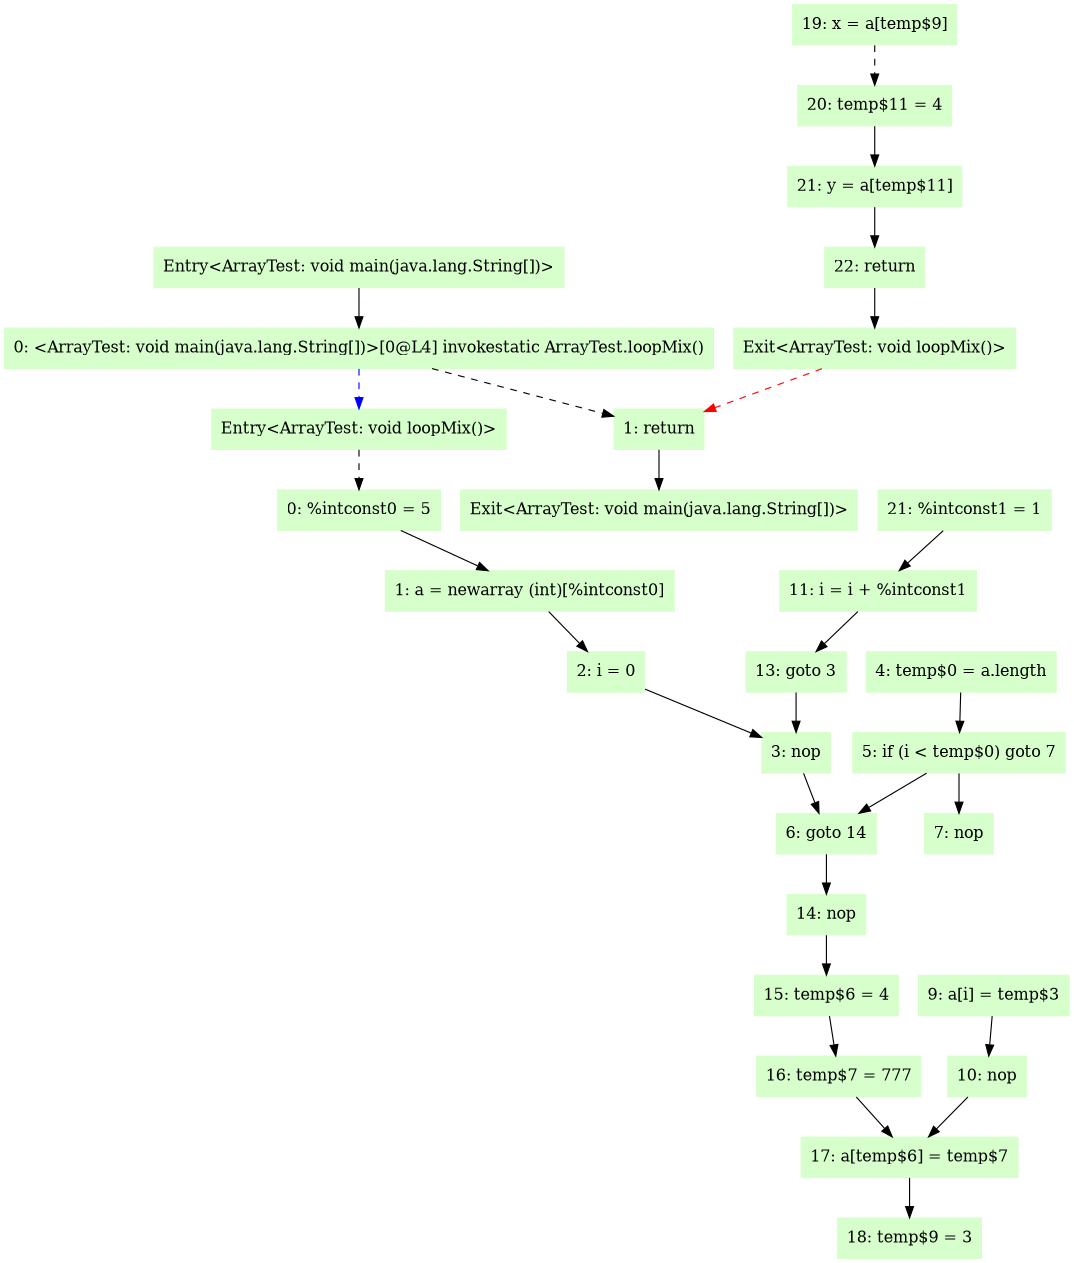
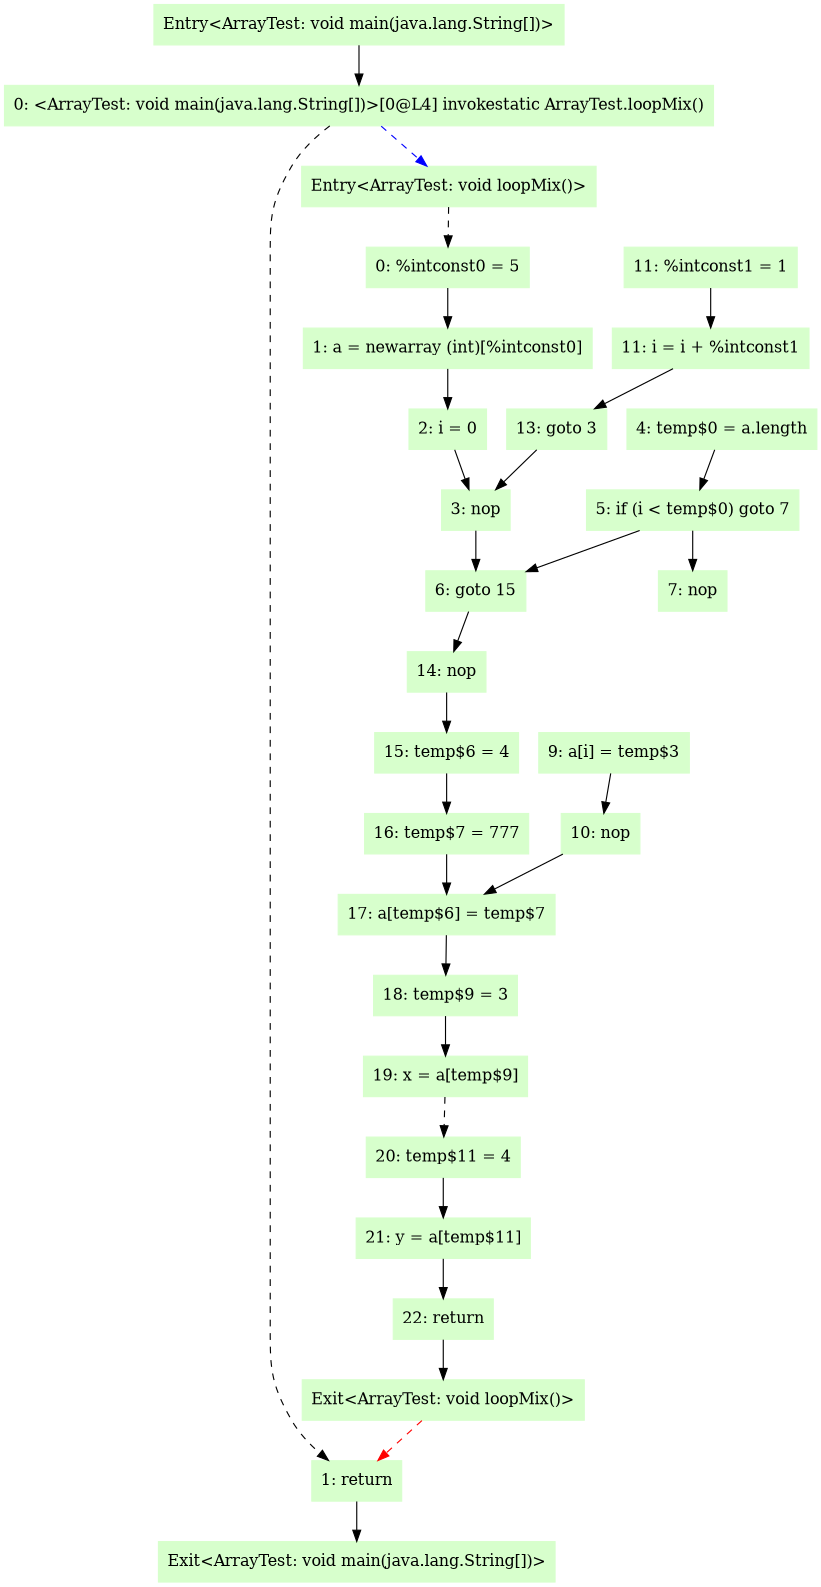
  digraph {
    node [color=".3 .2 1.0" shape=box style=filled]
    "Entry<ArrayTest: void main(java.lang.String[])>"
    "0: <ArrayTest: void main(java.lang.String[])>[0@L4] invokestatic ArrayTest.loopMix()"
    "1: return"
    "Entry<ArrayTest: void loopMix()>"
    "Exit<ArrayTest: void main(java.lang.String[])>"
    "0: %intconst0 = 5"
    "1: a = newarray (int)[%intconst0]"
    "2: i = 0"
    "3: nop"
-   "6: goto 14"
+   "6: goto 14" [label="6: goto 15"]
    "4: temp$0 = a.length"
    "5: if (i < temp$0) goto 7"
    "7: nop"
    "14: nop"
    "15: temp$6 = 4"
    "9: a[i] = temp$3"
    "10: nop"
    "17: a[temp$6] = temp$7"
    n19 [label="11: i = i + %intconst1"]
-   "11: %intconst1 = 1" [label="21: %intconst1 = 1"]
+   "11: %intconst1 = 1"
    "13: goto 3"
    "16: temp$7 = 777"
    "18: temp$9 = 3"
    "19: x = a[temp$9]"
    "20: temp$11 = 4"
    "21: y = a[temp$11]"
    "22: return"
    "Exit<ArrayTest: void loopMix()>"
    "Entry<ArrayTest: void main(java.lang.String[])>" -> "0: <ArrayTest: void main(java.lang.String[])>[0@L4] invokestatic ArrayTest.loopMix()"
    "0: <ArrayTest: void main(java.lang.String[])>[0@L4] invokestatic ArrayTest.loopMix()" -> "1: return" [style=dashed]
    "0: <ArrayTest: void main(java.lang.String[])>[0@L4] invokestatic ArrayTest.loopMix()" -> "Entry<ArrayTest: void loopMix()>" [color=blue style=dashed]
    "1: return" -> "Exit<ArrayTest: void main(java.lang.String[])>"
    "Entry<ArrayTest: void loopMix()>" -> "0: %intconst0 = 5" [style=dashed]
    "0: %intconst0 = 5" -> "1: a = newarray (int)[%intconst0]"
    "1: a = newarray (int)[%intconst0]" -> "2: i = 0"
    "2: i = 0" -> "3: nop"
    "3: nop" -> "6: goto 14"
    "6: goto 14" -> "14: nop"
    "4: temp$0 = a.length" -> "5: if (i < temp$0) goto 7"
    "5: if (i < temp$0) goto 7" -> "6: goto 14"
    "5: if (i < temp$0) goto 7" -> "7: nop"
    "14: nop" -> "15: temp$6 = 4"
    "15: temp$6 = 4" -> "16: temp$7 = 777"
    "9: a[i] = temp$3" -> "10: nop"
    "10: nop" -> "17: a[temp$6] = temp$7"
    "17: a[temp$6] = temp$7" -> "18: temp$9 = 3"
    n19 -> "13: goto 3"
    "11: %intconst1 = 1" -> n19
    "13: goto 3" -> "3: nop"
    "16: temp$7 = 777" -> "17: a[temp$6] = temp$7"
+   "18: temp$9 = 3" -> "19: x = a[temp$9]"
    "19: x = a[temp$9]" -> "20: temp$11 = 4" [style=dashed]
    "20: temp$11 = 4" -> "21: y = a[temp$11]"
    "21: y = a[temp$11]" -> "22: return"
    "22: return" -> "Exit<ArrayTest: void loopMix()>"
    "Exit<ArrayTest: void loopMix()>" -> "1: return" [color=red style=dashed]
  }
